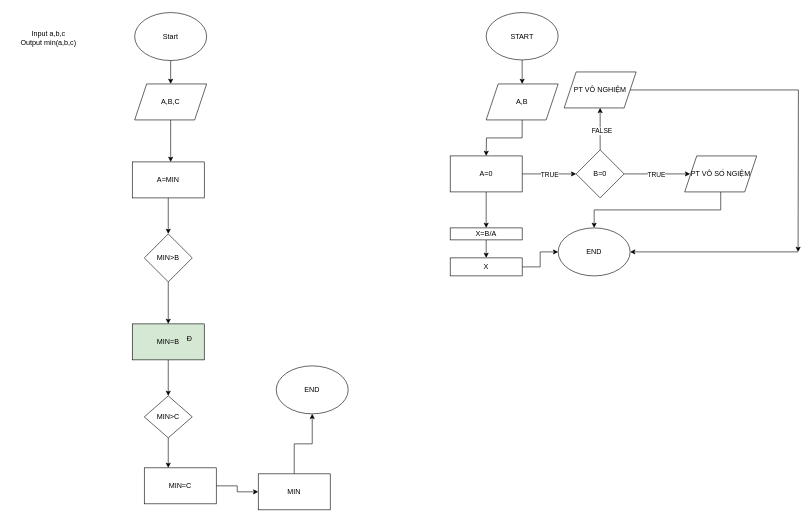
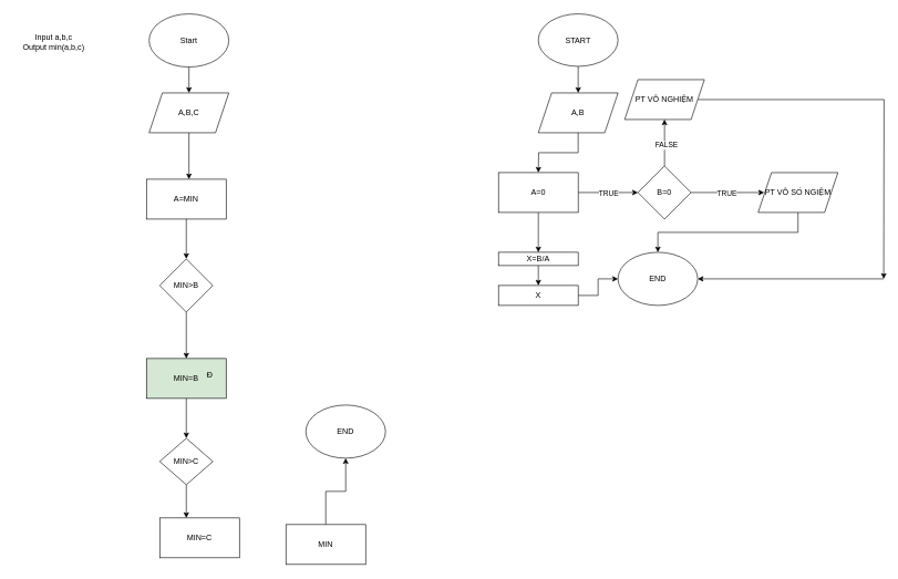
  <mxCell id="0" />
  <mxCell id="1" parent="0" />
  <mxCell id="2" value="Start" style="ellipse;whiteSpace=wrap;html=1;" parent="1" vertex="1"><mxGeometry x="224" y="20" width="120" height="80" as="geometry" /></mxCell>
  <mxCell id="3" value="Input a,b,c&lt;br&gt;Output min(a,b,c)" style="text;html=1;align=center;verticalAlign=middle;resizable=0;points=[];autosize=1;strokeColor=none;fillColor=none;" parent="1" vertex="1"><mxGeometry x="20" y="42" width="120" height="40" as="geometry" /></mxCell>
  <mxCell id="4" value="" style="endArrow=classic;html=1;rounded=0;" parent="1" source="2" edge="1"><mxGeometry width="50" height="50" relative="1" as="geometry"><mxPoint x="284" y="150" as="sourcePoint" /><mxPoint x="284" y="139" as="targetPoint" /></mxGeometry></mxCell>
  <mxCell id="5" value="" style="endArrow=classic;html=1;rounded=0;exitX=0.5;exitY=1;exitDx=0;exitDy=0;" parent="1" edge="1"><mxGeometry width="50" height="50" relative="1" as="geometry"><mxPoint x="284" y="199" as="sourcePoint" /><mxPoint x="284" y="269" as="targetPoint" /><Array as="points"><mxPoint x="284" y="229" /></Array></mxGeometry></mxCell>
  <mxCell id="6" value="A,B,C" style="shape=parallelogram;perimeter=parallelogramPerimeter;whiteSpace=wrap;html=1;fixedSize=1;" parent="1" vertex="1"><mxGeometry x="224" y="139" width="120" height="60" as="geometry" /></mxCell>
  <mxCell id="7" value="A=MIN" style="rounded=0;whiteSpace=wrap;html=1;" parent="1" vertex="1"><mxGeometry x="220" y="269" width="120" height="60" as="geometry" /></mxCell>
  <mxCell id="8" value="" style="endArrow=classic;html=1;rounded=0;exitX=0.5;exitY=1;exitDx=0;exitDy=0;" parent="1" source="7" edge="1"><mxGeometry width="50" height="50" relative="1" as="geometry"><mxPoint x="280" y="379" as="sourcePoint" /><mxPoint x="280" y="389" as="targetPoint" /></mxGeometry></mxCell>
  <mxCell id="9" style="edgeStyle=orthogonalEdgeStyle;rounded=0;orthogonalLoop=1;jettySize=auto;html=1;exitX=0.5;exitY=1;exitDx=0;exitDy=0;" parent="1" source="10" edge="1"><mxGeometry relative="1" as="geometry"><mxPoint x="280" y="539" as="targetPoint" /></mxGeometry></mxCell>
  <mxCell id="10" value="MIN&amp;gt;B" style="rhombus;whiteSpace=wrap;html=1;" parent="1" vertex="1"><mxGeometry x="240" y="389" width="80" height="80" as="geometry" /></mxCell>
  <mxCell id="11" style="edgeStyle=orthogonalEdgeStyle;rounded=0;orthogonalLoop=1;jettySize=auto;html=1;exitX=0.5;exitY=1;exitDx=0;exitDy=0;" parent="1" source="12" edge="1"><mxGeometry relative="1" as="geometry"><mxPoint x="280" y="659" as="targetPoint" /></mxGeometry></mxCell>
  <mxCell id="12" value="MIN=B" style="rounded=0;whiteSpace=wrap;html=1;fillColor=#d5e8d4;" parent="1" vertex="1"><mxGeometry x="220" y="539" width="120" height="60" as="geometry" /></mxCell>
  <mxCell id="13" value="Đ" style="text;html=1;align=center;verticalAlign=middle;resizable=0;points=[];autosize=1;strokeColor=none;fillColor=none;" parent="1" vertex="1"><mxGeometry x="300" y="549" width="30" height="30" as="geometry" /></mxCell>
  <mxCell id="14" style="edgeStyle=orthogonalEdgeStyle;rounded=0;orthogonalLoop=1;jettySize=auto;html=1;exitX=0.5;exitY=1;exitDx=0;exitDy=0;" parent="1" source="15" edge="1"><mxGeometry relative="1" as="geometry"><mxPoint x="280" y="779" as="targetPoint" /></mxGeometry></mxCell>
  <mxCell id="15" value="MIN&amp;gt;C" style="rhombus;whiteSpace=wrap;html=1;" parent="1" vertex="1"><mxGeometry x="240" y="659" width="80" height="70" as="geometry" /></mxCell>
- <mxCell id="16" style="edgeStyle=orthogonalEdgeStyle;rounded=0;orthogonalLoop=1;jettySize=auto;html=1;exitX=1;exitY=0.5;exitDx=0;exitDy=0;entryX=0;entryY=0.5;entryDx=0;entryDy=0;" parent="1" source="17" target="19" edge="1"><mxGeometry relative="1" as="geometry"><mxPoint x="400" y="879" as="targetPoint" /></mxGeometry></mxCell>
  <mxCell id="17" value="MIN=C" style="rounded=0;whiteSpace=wrap;html=1;" parent="1" vertex="1"><mxGeometry x="240" y="779" width="120" height="60" as="geometry" /></mxCell>
  <mxCell id="18" style="edgeStyle=orthogonalEdgeStyle;rounded=0;orthogonalLoop=1;jettySize=auto;html=1;exitX=0.5;exitY=0;exitDx=0;exitDy=0;entryX=0.5;entryY=1;entryDx=0;entryDy=0;" parent="1" source="19" target="20" edge="1"><mxGeometry relative="1" as="geometry" /></mxCell>
  <mxCell id="19" value="MIN" style="rounded=0;whiteSpace=wrap;html=1;" parent="1" vertex="1"><mxGeometry x="430" y="789" width="120" height="60" as="geometry" /></mxCell>
  <mxCell id="20" value="END" style="ellipse;whiteSpace=wrap;html=1;" parent="1" vertex="1"><mxGeometry x="460" y="609" width="120" height="80" as="geometry" /></mxCell>
  <mxCell id="21" style="edgeStyle=orthogonalEdgeStyle;rounded=0;orthogonalLoop=1;jettySize=auto;html=1;" parent="1" source="22" edge="1"><mxGeometry relative="1" as="geometry"><mxPoint x="870" y="139" as="targetPoint" /></mxGeometry></mxCell>
  <mxCell id="22" value="START" style="ellipse;whiteSpace=wrap;html=1;" parent="1" vertex="1"><mxGeometry x="810" y="20" width="120" height="79" as="geometry" /></mxCell>
  <mxCell id="23" style="edgeStyle=orthogonalEdgeStyle;rounded=0;orthogonalLoop=1;jettySize=auto;html=1;exitX=0.5;exitY=1;exitDx=0;exitDy=0;" parent="1" source="24" edge="1"><mxGeometry relative="1" as="geometry"><mxPoint x="810" y="259" as="targetPoint" /></mxGeometry></mxCell>
  <mxCell id="24" value="A,B" style="shape=parallelogram;perimeter=parallelogramPerimeter;whiteSpace=wrap;html=1;fixedSize=1;" parent="1" vertex="1"><mxGeometry x="810" y="139" width="120" height="60" as="geometry" /></mxCell>
  <mxCell id="25" style="edgeStyle=orthogonalEdgeStyle;rounded=0;orthogonalLoop=1;jettySize=auto;html=1;" parent="1" source="28" edge="1"><mxGeometry relative="1" as="geometry"><mxPoint x="960" y="289" as="targetPoint" /></mxGeometry></mxCell>
  <mxCell id="26" value="TRUE" style="edgeLabel;html=1;align=center;verticalAlign=middle;resizable=0;points=[];" parent="25" vertex="1" connectable="0"><mxGeometry x="0.013" y="-6" relative="1" as="geometry"><mxPoint y="-6" as="offset" /></mxGeometry></mxCell>
  <mxCell id="27" style="edgeStyle=orthogonalEdgeStyle;rounded=0;orthogonalLoop=1;jettySize=auto;html=1;exitX=0.5;exitY=1;exitDx=0;exitDy=0;" parent="1" source="28" edge="1"><mxGeometry relative="1" as="geometry"><mxPoint x="810" y="379" as="targetPoint" /></mxGeometry></mxCell>
  <mxCell id="28" value="A=0" style="rounded=0;whiteSpace=wrap;html=1;" parent="1" vertex="1"><mxGeometry x="750" y="259" width="120" height="60" as="geometry" /></mxCell>
  <mxCell id="29" style="edgeStyle=orthogonalEdgeStyle;rounded=0;orthogonalLoop=1;jettySize=auto;html=1;exitX=1;exitY=0.5;exitDx=0;exitDy=0;" parent="1" source="33" edge="1"><mxGeometry relative="1" as="geometry"><mxPoint x="1150" y="289" as="targetPoint" /></mxGeometry></mxCell>
  <mxCell id="30" value="TRUE" style="edgeLabel;html=1;align=center;verticalAlign=middle;resizable=0;points=[];" parent="29" vertex="1" connectable="0"><mxGeometry x="-0.034" y="-3" relative="1" as="geometry"><mxPoint y="-3" as="offset" /></mxGeometry></mxCell>
  <mxCell id="31" style="edgeStyle=orthogonalEdgeStyle;rounded=0;orthogonalLoop=1;jettySize=auto;html=1;exitX=0.5;exitY=0;exitDx=0;exitDy=0;" parent="1" source="33" edge="1"><mxGeometry relative="1" as="geometry"><mxPoint x="1000" y="179" as="targetPoint" /></mxGeometry></mxCell>
  <mxCell id="32" value="FALSE" style="edgeLabel;html=1;align=center;verticalAlign=middle;resizable=0;points=[];" parent="31" vertex="1" connectable="0"><mxGeometry x="-0.092" y="-2" relative="1" as="geometry"><mxPoint as="offset" /></mxGeometry></mxCell>
  <mxCell id="33" value="B=0" style="rhombus;whiteSpace=wrap;html=1;" parent="1" vertex="1"><mxGeometry x="960" y="249" width="80" height="80" as="geometry" /></mxCell>
  <mxCell id="34" style="edgeStyle=orthogonalEdgeStyle;rounded=0;orthogonalLoop=1;jettySize=auto;html=1;exitX=0.5;exitY=1;exitDx=0;exitDy=0;entryX=0.5;entryY=0;entryDx=0;entryDy=0;" parent="1" source="35" target="39" edge="1"><mxGeometry relative="1" as="geometry" /></mxCell>
  <mxCell id="35" value="PT VÔ SỐ NGIỆM" style="shape=parallelogram;perimeter=parallelogramPerimeter;whiteSpace=wrap;html=1;fixedSize=1;" parent="1" vertex="1"><mxGeometry x="1141" y="259" width="120" height="60" as="geometry" /></mxCell>
  <mxCell id="36" style="edgeStyle=orthogonalEdgeStyle;rounded=0;orthogonalLoop=1;jettySize=auto;html=1;" parent="1" source="37" edge="1"><mxGeometry relative="1" as="geometry"><mxPoint x="1330" y="419" as="targetPoint" /></mxGeometry></mxCell>
  <mxCell id="37" value="PT VÔ NGHIỆM" style="shape=parallelogram;perimeter=parallelogramPerimeter;whiteSpace=wrap;html=1;fixedSize=1;" parent="1" vertex="1"><mxGeometry x="940" y="119" width="120" height="60" as="geometry" /></mxCell>
  <mxCell id="38" value="" style="endArrow=classic;html=1;rounded=0;entryX=1;entryY=0.5;entryDx=0;entryDy=0;" parent="1" target="39" edge="1"><mxGeometry width="50" height="50" relative="1" as="geometry"><mxPoint x="1330" y="419" as="sourcePoint" /><mxPoint x="1120" y="409" as="targetPoint" /></mxGeometry></mxCell>
  <mxCell id="39" value="END" style="ellipse;whiteSpace=wrap;html=1;" parent="1" vertex="1"><mxGeometry x="930" y="379" width="120" height="80" as="geometry" /></mxCell>
  <mxCell id="40" style="edgeStyle=orthogonalEdgeStyle;rounded=0;orthogonalLoop=1;jettySize=auto;html=1;" parent="1" source="41" edge="1"><mxGeometry relative="1" as="geometry"><mxPoint x="810" y="429" as="targetPoint" /></mxGeometry></mxCell>
  <mxCell id="41" value="X=B/A" style="rounded=0;whiteSpace=wrap;html=1;" parent="1" vertex="1"><mxGeometry x="750" y="379" width="120" height="20" as="geometry" /></mxCell>
  <mxCell id="42" style="edgeStyle=orthogonalEdgeStyle;rounded=0;orthogonalLoop=1;jettySize=auto;html=1;" parent="1" source="43" target="39" edge="1"><mxGeometry relative="1" as="geometry" /></mxCell>
  <mxCell id="43" value="X" style="rounded=0;whiteSpace=wrap;html=1;" parent="1" vertex="1"><mxGeometry x="750" y="429" width="120" height="30" as="geometry" /></mxCell>
